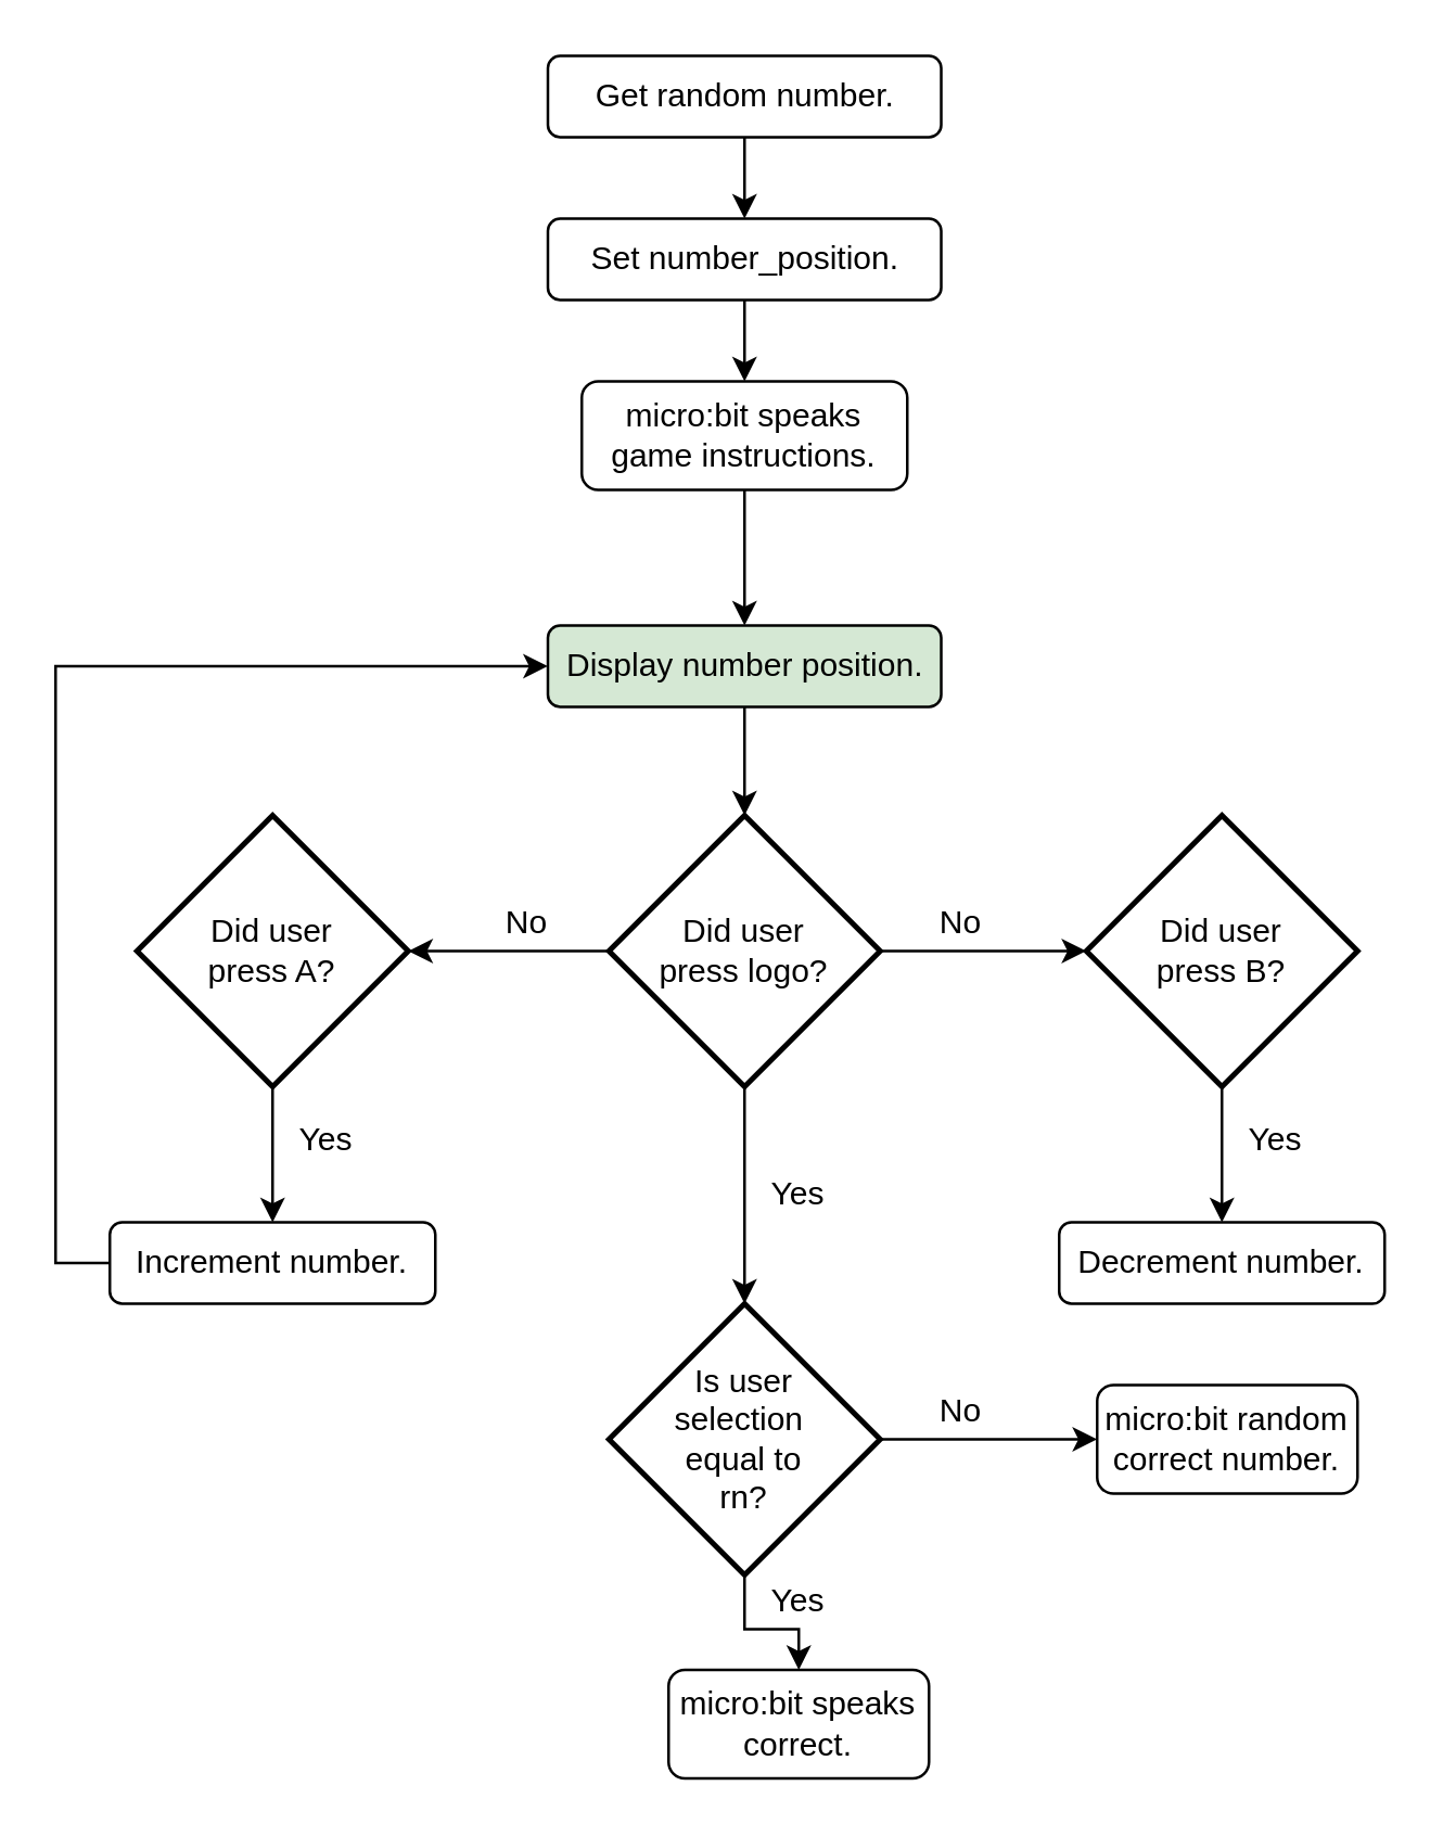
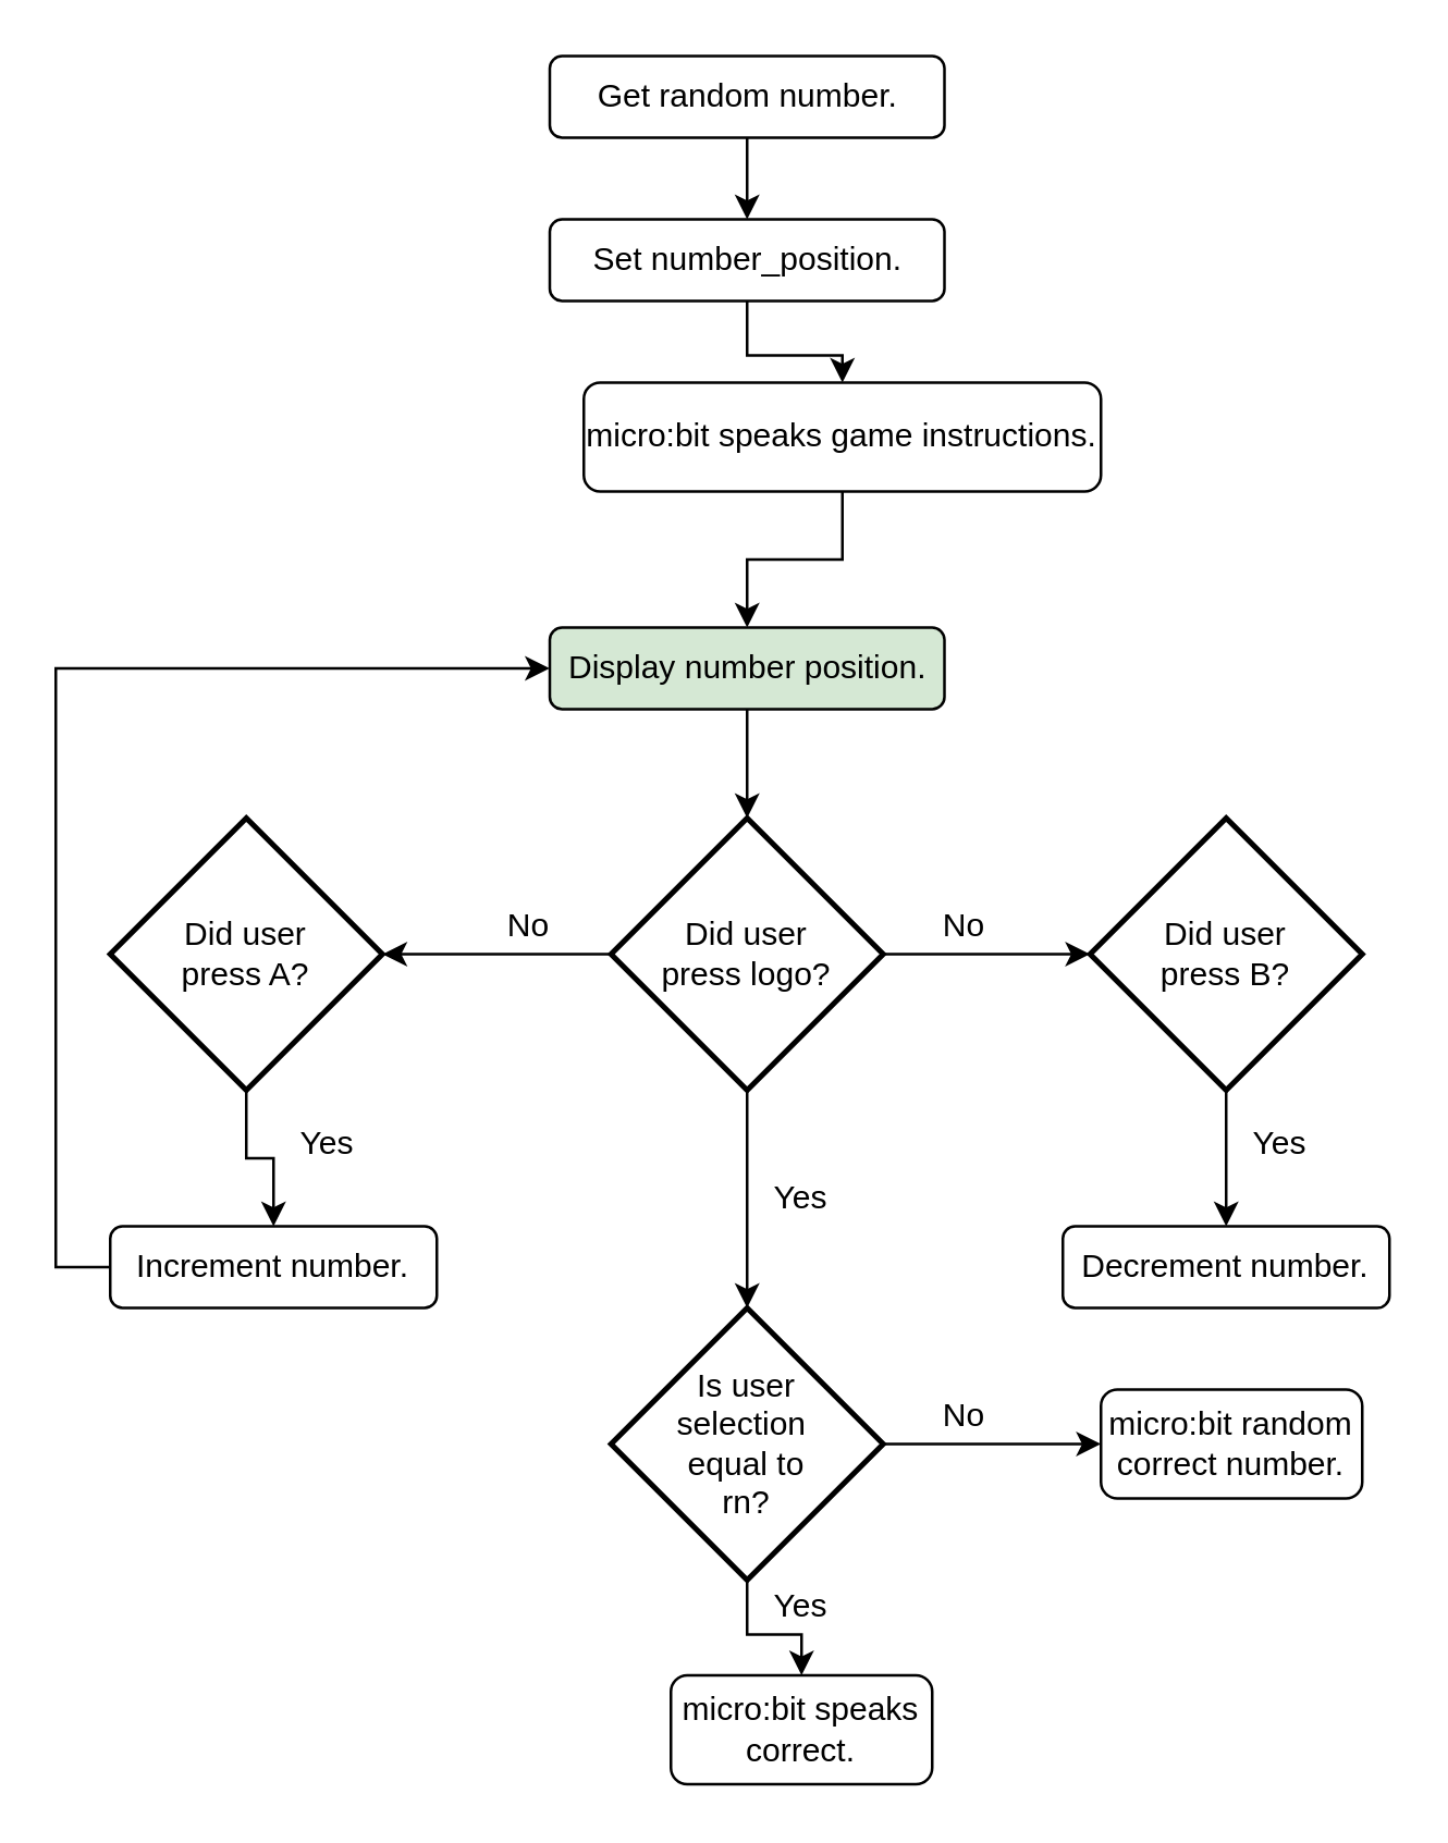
  <mxCell id="0" />
  <mxCell id="1" parent="0" />
  <mxCell id="2" style="edgeStyle=orthogonalEdgeStyle;rounded=0;orthogonalLoop=1;jettySize=auto;html=1;exitX=0.5;exitY=1;exitDx=0;exitDy=0;" edge="1" parent="1" source="3" target="5"><mxGeometry relative="1" as="geometry" /></mxCell>
  <mxCell id="3" value="Get random number." style="rounded=1;whiteSpace=wrap;html=1;fontSize=12;glass=0;strokeWidth=1;shadow=0;" vertex="1" parent="1"><mxGeometry x="201.5" y="20" width="145" height="30" as="geometry" /></mxCell>
  <mxCell id="4" style="edgeStyle=orthogonalEdgeStyle;rounded=0;orthogonalLoop=1;jettySize=auto;html=1;exitX=0.5;exitY=1;exitDx=0;exitDy=0;entryX=0.5;entryY=0;entryDx=0;entryDy=0;" edge="1" parent="1" source="5" target="7"><mxGeometry relative="1" as="geometry" /></mxCell>
  <mxCell id="5" value="Set number_position." style="rounded=1;whiteSpace=wrap;html=1;fontSize=12;glass=0;strokeWidth=1;shadow=0;" vertex="1" parent="1"><mxGeometry x="201.5" y="80" width="145" height="30" as="geometry" /></mxCell>
  <mxCell id="6" style="edgeStyle=orthogonalEdgeStyle;rounded=0;orthogonalLoop=1;jettySize=auto;html=1;exitX=0.5;exitY=1;exitDx=0;exitDy=0;entryX=0.5;entryY=0;entryDx=0;entryDy=0;" edge="1" parent="1" source="7" target="9"><mxGeometry relative="1" as="geometry" /></mxCell>
- <mxCell id="7" value="micro:bit speaks game instructions." style="rounded=1;whiteSpace=wrap;html=1;fontSize=12;glass=0;strokeWidth=1;shadow=0;" vertex="1" parent="1"><mxGeometry x="214" y="140" width="120" height="40" as="geometry" /></mxCell>
+ <mxCell id="7" value="micro:bit speaks game instructions." style="rounded=1;whiteSpace=wrap;html=1;fontSize=12;glass=0;strokeWidth=1;shadow=0;" vertex="1" parent="1"><mxGeometry x="214" y="140" width="190" height="40" as="geometry" /></mxCell>
  <mxCell id="8" value="" style="edgeStyle=orthogonalEdgeStyle;rounded=0;orthogonalLoop=1;jettySize=auto;html=1;" edge="1" parent="1" source="9" target="18"><mxGeometry relative="1" as="geometry" /></mxCell>
  <mxCell id="9" value="Display number position." style="rounded=1;whiteSpace=wrap;html=1;fontSize=12;glass=0;strokeWidth=1;shadow=0;fillColor=#d5e8d4;" vertex="1" parent="1"><mxGeometry x="201.5" y="230" width="145" height="30" as="geometry" /></mxCell>
  <mxCell id="10" value="Yes" style="text;html=1;strokeColor=none;fillColor=none;align=center;verticalAlign=middle;whiteSpace=wrap;rounded=0;" vertex="1" parent="1"><mxGeometry x="274" y="430" width="40" height="20" as="geometry" /></mxCell>
  <mxCell id="11" value="" style="edgeStyle=orthogonalEdgeStyle;rounded=0;orthogonalLoop=1;jettySize=auto;html=1;" edge="1" parent="1" source="12" target="29"><mxGeometry relative="1" as="geometry" /></mxCell>
- <mxCell id="12" value="Did user &lt;br&gt;press A?" style="strokeWidth=2;html=1;shape=mxgraph.flowchart.decision;whiteSpace=wrap;" vertex="1" parent="1"><mxGeometry x="50" y="300" width="100" height="100" as="geometry" /></mxCell>
+ <mxCell id="12" value="Did user &lt;br&gt;press A?" style="strokeWidth=2;html=1;shape=mxgraph.flowchart.decision;whiteSpace=wrap;" vertex="1" parent="1"><mxGeometry x="40" y="300" width="100" height="100" as="geometry" /></mxCell>
  <mxCell id="13" value="" style="edgeStyle=orthogonalEdgeStyle;rounded=0;orthogonalLoop=1;jettySize=auto;html=1;" edge="1" parent="1" source="14" target="30"><mxGeometry relative="1" as="geometry" /></mxCell>
  <mxCell id="14" value="Did user &lt;br&gt;press B?" style="strokeWidth=2;html=1;shape=mxgraph.flowchart.decision;whiteSpace=wrap;" vertex="1" parent="1"><mxGeometry x="400" y="300" width="100" height="100" as="geometry" /></mxCell>
  <mxCell id="15" value="" style="edgeStyle=orthogonalEdgeStyle;rounded=0;orthogonalLoop=1;jettySize=auto;html=1;" edge="1" parent="1" source="18" target="21"><mxGeometry relative="1" as="geometry" /></mxCell>
  <mxCell id="16" value="" style="edgeStyle=orthogonalEdgeStyle;rounded=0;orthogonalLoop=1;jettySize=auto;html=1;" edge="1" parent="1" source="18" target="12"><mxGeometry relative="1" as="geometry" /></mxCell>
  <mxCell id="17" value="" style="edgeStyle=orthogonalEdgeStyle;rounded=0;orthogonalLoop=1;jettySize=auto;html=1;" edge="1" parent="1" source="18" target="14"><mxGeometry relative="1" as="geometry" /></mxCell>
  <mxCell id="18" value="Did user&lt;br&gt;press logo?" style="strokeWidth=2;html=1;shape=mxgraph.flowchart.decision;whiteSpace=wrap;" vertex="1" parent="1"><mxGeometry x="224" y="300" width="100" height="100" as="geometry" /></mxCell>
  <mxCell id="19" value="" style="edgeStyle=orthogonalEdgeStyle;rounded=0;orthogonalLoop=1;jettySize=auto;html=1;" edge="1" parent="1" source="21" target="22"><mxGeometry relative="1" as="geometry" /></mxCell>
  <mxCell id="20" value="" style="edgeStyle=orthogonalEdgeStyle;rounded=0;orthogonalLoop=1;jettySize=auto;html=1;" edge="1" parent="1" source="21" target="25"><mxGeometry relative="1" as="geometry" /></mxCell>
  <mxCell id="21" value="&lt;span&gt;Is user &lt;br&gt;selection&amp;nbsp;&lt;/span&gt;&lt;br&gt;&lt;span&gt;equal to &lt;br&gt;rn&lt;/span&gt;&lt;span&gt;?&lt;/span&gt;" style="strokeWidth=2;html=1;shape=mxgraph.flowchart.decision;whiteSpace=wrap;" vertex="1" parent="1"><mxGeometry x="224" y="480" width="100" height="100" as="geometry" /></mxCell>
  <mxCell id="22" value="micro:bit speaks correct." style="rounded=1;whiteSpace=wrap;html=1;" vertex="1" parent="1"><mxGeometry x="246" y="615" width="96" height="40" as="geometry" /></mxCell>
  <mxCell id="23" value="No" style="text;html=1;strokeColor=none;fillColor=none;align=center;verticalAlign=middle;whiteSpace=wrap;rounded=0;" vertex="1" parent="1"><mxGeometry x="333.5" y="330" width="40" height="20" as="geometry" /></mxCell>
  <mxCell id="24" value="No" style="text;html=1;strokeColor=none;fillColor=none;align=center;verticalAlign=middle;whiteSpace=wrap;rounded=0;" vertex="1" parent="1"><mxGeometry x="173.5" y="330" width="40" height="20" as="geometry" /></mxCell>
  <mxCell id="25" value="micro:bit random correct number." style="rounded=1;whiteSpace=wrap;html=1;" vertex="1" parent="1"><mxGeometry x="404" y="510" width="96" height="40" as="geometry" /></mxCell>
  <mxCell id="26" value="No" style="text;html=1;strokeColor=none;fillColor=none;align=center;verticalAlign=middle;whiteSpace=wrap;rounded=0;" vertex="1" parent="1"><mxGeometry x="333.5" y="510" width="40" height="20" as="geometry" /></mxCell>
  <mxCell id="27" value="Yes" style="text;html=1;strokeColor=none;fillColor=none;align=center;verticalAlign=middle;whiteSpace=wrap;rounded=0;" vertex="1" parent="1"><mxGeometry x="274" y="580" width="40" height="20" as="geometry" /></mxCell>
  <mxCell id="28" style="edgeStyle=orthogonalEdgeStyle;rounded=0;orthogonalLoop=1;jettySize=auto;html=1;entryX=0;entryY=0.5;entryDx=0;entryDy=0;" edge="1" parent="1" source="29" target="9"><mxGeometry relative="1" as="geometry"><Array as="points"><mxPoint x="20" y="465" /><mxPoint x="20" y="245" /></Array></mxGeometry></mxCell>
  <mxCell id="29" value="Increment number." style="rounded=1;whiteSpace=wrap;html=1;" vertex="1" parent="1"><mxGeometry x="40" y="450" width="120" height="30" as="geometry" /></mxCell>
  <mxCell id="30" value="Decrement number." style="rounded=1;whiteSpace=wrap;html=1;" vertex="1" parent="1"><mxGeometry x="390" y="450" width="120" height="30" as="geometry" /></mxCell>
  <mxCell id="31" value="Yes" style="text;html=1;strokeColor=none;fillColor=none;align=center;verticalAlign=middle;whiteSpace=wrap;rounded=0;" vertex="1" parent="1"><mxGeometry x="100" y="410" width="40" height="20" as="geometry" /></mxCell>
  <mxCell id="32" value="Yes" style="text;html=1;strokeColor=none;fillColor=none;align=center;verticalAlign=middle;whiteSpace=wrap;rounded=0;" vertex="1" parent="1"><mxGeometry x="450" y="410" width="40" height="20" as="geometry" /></mxCell>
